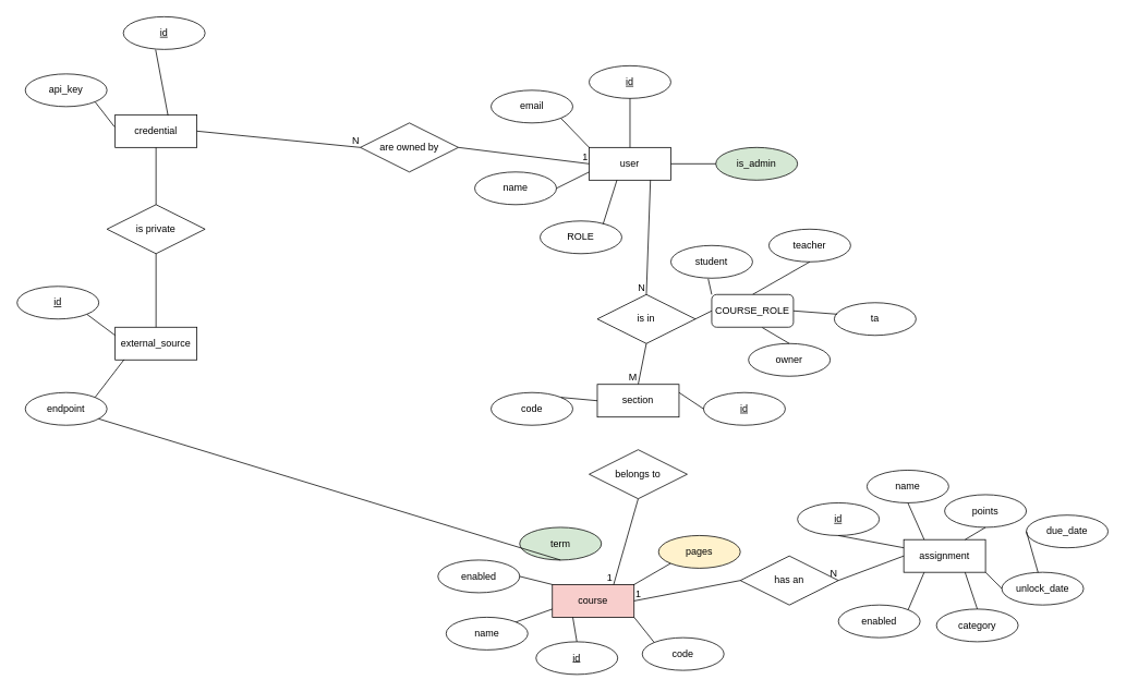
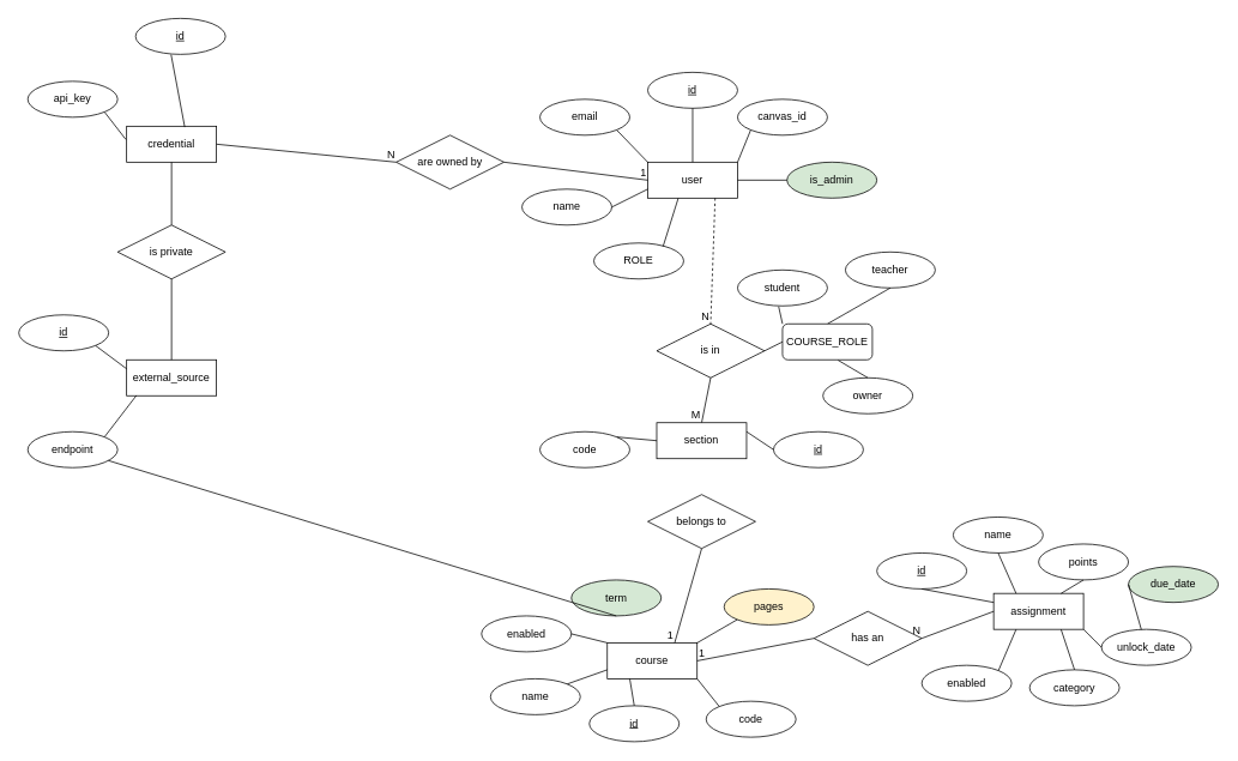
  <mxCell id="0" />
  <mxCell id="1" parent="0" />
  <mxCell id="2" value="user" style="whiteSpace=wrap;html=1;align=center;" parent="1" vertex="1"><mxGeometry x="720" y="180" width="100" height="40" as="geometry" /></mxCell>
  <mxCell id="3" value="email" style="ellipse;whiteSpace=wrap;html=1;align=center;" parent="1" vertex="1"><mxGeometry x="600" y="110" width="100" height="40" as="geometry" /></mxCell>
  <mxCell id="4" value="name" style="ellipse;whiteSpace=wrap;html=1;align=center;" parent="1" vertex="1"><mxGeometry x="580" y="210" width="100" height="40" as="geometry" /></mxCell>
  <mxCell id="5" value="ROLE" style="ellipse;whiteSpace=wrap;html=1;align=center;" parent="1" vertex="1"><mxGeometry x="660" y="270" width="100" height="40" as="geometry" /></mxCell>
+ <mxCell id="6" value="canvas_id" style="ellipse;whiteSpace=wrap;html=1;align=center;" parent="1" vertex="1"><mxGeometry x="820" y="110" width="100" height="40" as="geometry" /></mxCell>
  <mxCell id="7" value="id" style="ellipse;whiteSpace=wrap;html=1;align=center;fontStyle=4;" parent="1" vertex="1"><mxGeometry x="720" y="80" width="100" height="40" as="geometry" /></mxCell>
  <mxCell id="8" value="" style="endArrow=none;html=1;rounded=0;exitX=0.5;exitY=0;exitDx=0;exitDy=0;entryX=0.5;entryY=1;entryDx=0;entryDy=0;" parent="1" source="2" target="7" edge="1"><mxGeometry relative="1" as="geometry"><mxPoint x="830" y="250" as="sourcePoint" /><mxPoint x="990" y="250" as="targetPoint" /></mxGeometry></mxCell>
  <mxCell id="9" value="" style="endArrow=none;html=1;rounded=0;exitX=1;exitY=1;exitDx=0;exitDy=0;entryX=0;entryY=0;entryDx=0;entryDy=0;" parent="1" source="3" target="2" edge="1"><mxGeometry relative="1" as="geometry"><mxPoint x="830" y="250" as="sourcePoint" /><mxPoint x="990" y="250" as="targetPoint" /></mxGeometry></mxCell>
  <mxCell id="10" value="" style="endArrow=none;html=1;rounded=0;exitX=1;exitY=0.5;exitDx=0;exitDy=0;entryX=0;entryY=0.75;entryDx=0;entryDy=0;" parent="1" source="4" target="2" edge="1"><mxGeometry relative="1" as="geometry"><mxPoint x="830" y="250" as="sourcePoint" /><mxPoint x="990" y="250" as="targetPoint" /></mxGeometry></mxCell>
  <mxCell id="11" value="" style="endArrow=none;html=1;rounded=0;exitX=0.77;exitY=0.1;exitDx=0;exitDy=0;exitPerimeter=0;entryX=0.34;entryY=1;entryDx=0;entryDy=0;entryPerimeter=0;" parent="1" source="5" target="2" edge="1"><mxGeometry relative="1" as="geometry"><mxPoint x="830" y="250" as="sourcePoint" /><mxPoint x="990" y="250" as="targetPoint" /></mxGeometry></mxCell>
+ <mxCell id="12" value="" style="endArrow=none;html=1;rounded=0;exitX=1;exitY=0;exitDx=0;exitDy=0;entryX=0;entryY=1;entryDx=0;entryDy=0;" parent="1" source="2" target="6" edge="1"><mxGeometry relative="1" as="geometry"><mxPoint x="830" y="250" as="sourcePoint" /><mxPoint x="990" y="250" as="targetPoint" /></mxGeometry></mxCell>
  <mxCell id="13" value="credential" style="whiteSpace=wrap;html=1;align=center;" parent="1" vertex="1"><mxGeometry x="140" y="140" width="100" height="40" as="geometry" /></mxCell>
  <mxCell id="14" value="external_source" style="whiteSpace=wrap;html=1;align=center;" parent="1" vertex="1"><mxGeometry x="140" y="400" width="100" height="40" as="geometry" /></mxCell>
  <mxCell id="15" value="are owned by" style="shape=rhombus;perimeter=rhombusPerimeter;whiteSpace=wrap;html=1;align=center;" parent="1" vertex="1"><mxGeometry x="440" y="150" width="120" height="60" as="geometry" /></mxCell>
  <mxCell id="16" value="" style="endArrow=none;html=1;rounded=0;exitX=1;exitY=0.5;exitDx=0;exitDy=0;entryX=0;entryY=0.5;entryDx=0;entryDy=0;" parent="1" source="13" target="15" edge="1"><mxGeometry relative="1" as="geometry"><mxPoint x="300" y="90" as="sourcePoint" /><mxPoint x="460" y="90" as="targetPoint" /></mxGeometry></mxCell>
  <mxCell id="17" value="N" style="resizable=0;html=1;whiteSpace=wrap;align=right;verticalAlign=bottom;" parent="16" connectable="0" vertex="1"><mxGeometry x="1" relative="1" as="geometry" /></mxCell>
  <mxCell id="18" value="id" style="ellipse;whiteSpace=wrap;html=1;align=center;fontStyle=4;" parent="1" vertex="1"><mxGeometry x="150" y="20" width="100" height="40" as="geometry" /></mxCell>
  <mxCell id="19" value="is private" style="shape=rhombus;perimeter=rhombusPerimeter;whiteSpace=wrap;html=1;align=center;" parent="1" vertex="1"><mxGeometry x="130" y="250" width="120" height="60" as="geometry" /></mxCell>
  <mxCell id="20" value="" style="endArrow=none;html=1;rounded=0;exitX=0.5;exitY=1;exitDx=0;exitDy=0;entryX=0.5;entryY=0;entryDx=0;entryDy=0;" parent="1" source="13" target="19" edge="1"><mxGeometry relative="1" as="geometry"><mxPoint x="270" y="100" as="sourcePoint" /><mxPoint x="430" y="100" as="targetPoint" /></mxGeometry></mxCell>
  <mxCell id="21" value="" style="endArrow=none;html=1;rounded=0;exitX=0.5;exitY=1;exitDx=0;exitDy=0;entryX=0.5;entryY=0;entryDx=0;entryDy=0;" parent="1" source="19" target="14" edge="1"><mxGeometry relative="1" as="geometry"><mxPoint x="280" y="220" as="sourcePoint" /><mxPoint x="440" y="220" as="targetPoint" /></mxGeometry></mxCell>
  <mxCell id="22" value="api_key" style="ellipse;whiteSpace=wrap;html=1;align=center;" parent="1" vertex="1"><mxGeometry x="30" y="90" width="100" height="40" as="geometry" /></mxCell>
  <mxCell id="23" value="" style="endArrow=none;html=1;rounded=0;exitX=1;exitY=1;exitDx=0;exitDy=0;entryX=-0.008;entryY=0.37;entryDx=0;entryDy=0;entryPerimeter=0;" parent="1" source="22" target="13" edge="1"><mxGeometry relative="1" as="geometry"><mxPoint x="230" y="229.66" as="sourcePoint" /><mxPoint x="390" y="229.66" as="targetPoint" /></mxGeometry></mxCell>
  <mxCell id="24" value="" style="endArrow=none;html=1;rounded=0;exitX=0.395;exitY=1.008;exitDx=0;exitDy=0;exitPerimeter=0;entryX=0.647;entryY=0.025;entryDx=0;entryDy=0;entryPerimeter=0;" parent="1" source="18" target="13" edge="1"><mxGeometry relative="1" as="geometry"><mxPoint x="250" y="229.66" as="sourcePoint" /><mxPoint x="410" y="229.66" as="targetPoint" /></mxGeometry></mxCell>
  <mxCell id="25" value="endpoint" style="ellipse;whiteSpace=wrap;html=1;align=center;" parent="1" vertex="1"><mxGeometry x="30" y="480" width="100" height="40" as="geometry" /></mxCell>
  <mxCell id="26" value="id" style="ellipse;whiteSpace=wrap;html=1;align=center;fontStyle=4;" parent="1" vertex="1"><mxGeometry x="20" y="350" width="100" height="40" as="geometry" /></mxCell>
  <mxCell id="27" value="" style="endArrow=none;html=1;rounded=0;exitX=1;exitY=1;exitDx=0;exitDy=0;entryX=0;entryY=0.25;entryDx=0;entryDy=0;" parent="1" source="26" target="14" edge="1"><mxGeometry relative="1" as="geometry"><mxPoint x="220" y="480" as="sourcePoint" /><mxPoint x="380" y="480" as="targetPoint" /></mxGeometry></mxCell>
  <mxCell id="28" value="" style="endArrow=none;html=1;rounded=0;exitX=1;exitY=0;exitDx=0;exitDy=0;entryX=0.109;entryY=0.991;entryDx=0;entryDy=0;entryPerimeter=0;" parent="1" source="25" target="14" edge="1"><mxGeometry relative="1" as="geometry"><mxPoint x="220" y="469" as="sourcePoint" /><mxPoint x="380" y="469" as="targetPoint" /></mxGeometry></mxCell>
  <mxCell id="29" value="" style="endArrow=none;html=1;rounded=0;exitX=1;exitY=0.5;exitDx=0;exitDy=0;entryX=0;entryY=0.5;entryDx=0;entryDy=0;" parent="1" source="15" target="2" edge="1"><mxGeometry relative="1" as="geometry"><mxPoint x="550" y="230" as="sourcePoint" /><mxPoint x="710" y="230" as="targetPoint" /></mxGeometry></mxCell>
  <mxCell id="30" value="1" style="resizable=0;html=1;whiteSpace=wrap;align=right;verticalAlign=bottom;" parent="29" connectable="0" vertex="1"><mxGeometry x="1" relative="1" as="geometry" /></mxCell>
- <mxCell id="31" value="course" style="whiteSpace=wrap;html=1;align=center;fillColor=#f8cecc;" parent="1" vertex="1"><mxGeometry x="675" y="715" width="100" height="40" as="geometry" /></mxCell>
+ <mxCell id="31" value="course" style="whiteSpace=wrap;html=1;align=center;" parent="1" vertex="1"><mxGeometry x="675" y="715" width="100" height="40" as="geometry" /></mxCell>
  <mxCell id="32" value="assignment" style="whiteSpace=wrap;html=1;align=center;" parent="1" vertex="1"><mxGeometry x="1105" y="660" width="100" height="40" as="geometry" /></mxCell>
  <mxCell id="33" value="student" style="ellipse;whiteSpace=wrap;html=1;align=center;" parent="1" vertex="1"><mxGeometry x="820" y="300" width="100" height="40" as="geometry" /></mxCell>
  <mxCell id="34" value="teacher" style="ellipse;whiteSpace=wrap;html=1;align=center;" parent="1" vertex="1"><mxGeometry x="940" y="280" width="100" height="40" as="geometry" /></mxCell>
- <mxCell id="35" value="ta" style="ellipse;whiteSpace=wrap;html=1;align=center;" parent="1" vertex="1"><mxGeometry x="1020" y="370" width="100" height="40" as="geometry" /></mxCell>
  <mxCell id="36" value="owner" style="ellipse;whiteSpace=wrap;html=1;align=center;" parent="1" vertex="1"><mxGeometry x="915" y="420" width="100" height="40" as="geometry" /></mxCell>
  <mxCell id="37" value="" style="endArrow=none;html=1;rounded=0;exitX=0.5;exitY=1;exitDx=0;exitDy=0;entryX=0.5;entryY=0;entryDx=0;entryDy=0;" parent="1" source="34" target="76" edge="1"><mxGeometry relative="1" as="geometry"><mxPoint x="1155" y="320" as="sourcePoint" /><mxPoint x="1315" y="320" as="targetPoint" /></mxGeometry></mxCell>
  <mxCell id="38" value="" style="endArrow=none;html=1;rounded=0;exitX=0.457;exitY=1.019;exitDx=0;exitDy=0;entryX=0;entryY=0;entryDx=0;entryDy=0;exitPerimeter=0;" parent="1" source="33" target="76" edge="1"><mxGeometry relative="1" as="geometry"><mxPoint x="1155" y="320" as="sourcePoint" /><mxPoint x="1315" y="320" as="targetPoint" /></mxGeometry></mxCell>
- <mxCell id="39" value="" style="endArrow=none;html=1;rounded=0;exitX=0.035;exitY=0.352;exitDx=0;exitDy=0;entryX=1;entryY=0.5;entryDx=0;entryDy=0;exitPerimeter=0;" parent="1" source="35" target="76" edge="1"><mxGeometry relative="1" as="geometry"><mxPoint x="1155" y="320" as="sourcePoint" /><mxPoint x="1315" y="320" as="targetPoint" /></mxGeometry></mxCell>
  <mxCell id="40" value="" style="endArrow=none;html=1;rounded=0;exitX=0.617;exitY=1.009;exitDx=0;exitDy=0;entryX=0.5;entryY=0;entryDx=0;entryDy=0;exitPerimeter=0;" parent="1" source="76" target="36" edge="1"><mxGeometry relative="1" as="geometry"><mxPoint x="1260" y="380" as="sourcePoint" /><mxPoint x="1420" y="380" as="targetPoint" /></mxGeometry></mxCell>
  <mxCell id="41" value="enabled" style="ellipse;whiteSpace=wrap;html=1;align=center;" parent="1" vertex="1"><mxGeometry x="535" y="685" width="100" height="40" as="geometry" /></mxCell>
  <mxCell id="42" value="term" style="ellipse;whiteSpace=wrap;html=1;align=center;fillColor=#d5e8d4;" parent="1" vertex="1"><mxGeometry x="635" y="645" width="100" height="40" as="geometry" /></mxCell>
  <mxCell id="43" value="code" style="ellipse;whiteSpace=wrap;html=1;align=center;" parent="1" vertex="1"><mxGeometry x="785" y="780" width="100" height="40" as="geometry" /></mxCell>
  <mxCell id="44" value="&lt;u&gt;id&lt;/u&gt;" style="ellipse;whiteSpace=wrap;html=1;align=center;" parent="1" vertex="1"><mxGeometry x="655" y="785" width="100" height="40" as="geometry" /></mxCell>
  <mxCell id="45" value="name" style="ellipse;whiteSpace=wrap;html=1;align=center;" parent="1" vertex="1"><mxGeometry x="545" y="755" width="100" height="40" as="geometry" /></mxCell>
  <mxCell id="46" value="" style="endArrow=none;html=1;rounded=0;exitX=0;exitY=0.75;exitDx=0;exitDy=0;entryX=1;entryY=0;entryDx=0;entryDy=0;" parent="1" source="31" target="45" edge="1"><mxGeometry relative="1" as="geometry"><mxPoint x="360" y="715" as="sourcePoint" /><mxPoint x="375" y="755" as="targetPoint" /></mxGeometry></mxCell>
  <mxCell id="47" value="" style="endArrow=none;html=1;rounded=0;exitX=1;exitY=0.5;exitDx=0;exitDy=0;entryX=0;entryY=0;entryDx=0;entryDy=0;" parent="1" source="41" target="31" edge="1"><mxGeometry relative="1" as="geometry"><mxPoint x="715" y="745" as="sourcePoint" /><mxPoint x="635" y="775" as="targetPoint" /></mxGeometry></mxCell>
  <mxCell id="48" value="" style="endArrow=none;html=1;rounded=0;exitX=0.5;exitY=1;exitDx=0;exitDy=0;" parent="1" source="42" target="25" edge="1"><mxGeometry relative="1" as="geometry"><mxPoint x="725" y="755" as="sourcePoint" /><mxPoint x="645" y="785" as="targetPoint" /></mxGeometry></mxCell>
  <mxCell id="49" value="" style="endArrow=none;html=1;rounded=0;exitX=0;exitY=0;exitDx=0;exitDy=0;entryX=1;entryY=1;entryDx=0;entryDy=0;" parent="1" source="43" target="31" edge="1"><mxGeometry relative="1" as="geometry"><mxPoint x="805" y="785" as="sourcePoint" /><mxPoint x="655" y="795" as="targetPoint" /></mxGeometry></mxCell>
  <mxCell id="50" value="" style="endArrow=none;html=1;rounded=0;exitX=0.25;exitY=1;exitDx=0;exitDy=0;entryX=0.5;entryY=0;entryDx=0;entryDy=0;" parent="1" source="31" target="44" edge="1"><mxGeometry relative="1" as="geometry"><mxPoint x="745" y="775" as="sourcePoint" /><mxPoint x="665" y="805" as="targetPoint" /></mxGeometry></mxCell>
  <mxCell id="51" value="&lt;u&gt;id&lt;/u&gt;" style="ellipse;whiteSpace=wrap;html=1;align=center;" parent="1" vertex="1"><mxGeometry x="975" y="615" width="100" height="40" as="geometry" /></mxCell>
- <mxCell id="52" value="due_date" style="ellipse;whiteSpace=wrap;html=1;align=center;" parent="1" vertex="1"><mxGeometry x="1255" y="630" width="100" height="40" as="geometry" /></mxCell>
+ <mxCell id="52" value="due_date" style="ellipse;whiteSpace=wrap;html=1;align=center;fillColor=#d5e8d4;" parent="1" vertex="1"><mxGeometry x="1255" y="630" width="100" height="40" as="geometry" /></mxCell>
  <mxCell id="53" value="category" style="ellipse;whiteSpace=wrap;html=1;align=center;" parent="1" vertex="1"><mxGeometry x="1145" y="745" width="100" height="40" as="geometry" /></mxCell>
  <mxCell id="54" value="unlock_date" style="ellipse;whiteSpace=wrap;html=1;align=center;" parent="1" vertex="1"><mxGeometry x="1225" y="700" width="100" height="40" as="geometry" /></mxCell>
  <mxCell id="55" value="points" style="ellipse;whiteSpace=wrap;html=1;align=center;" parent="1" vertex="1"><mxGeometry x="1155" y="605" width="100" height="40" as="geometry" /></mxCell>
  <mxCell id="56" value="" style="endArrow=none;html=1;rounded=0;exitX=0.75;exitY=1;exitDx=0;exitDy=0;entryX=0.5;entryY=0;entryDx=0;entryDy=0;" parent="1" source="32" target="53" edge="1"><mxGeometry relative="1" as="geometry"><mxPoint x="935" y="870" as="sourcePoint" /><mxPoint x="905" y="870" as="targetPoint" /></mxGeometry></mxCell>
  <mxCell id="57" value="" style="endArrow=none;html=1;rounded=0;exitX=0;exitY=0.25;exitDx=0;exitDy=0;entryX=0.5;entryY=1;entryDx=0;entryDy=0;" parent="1" source="32" target="51" edge="1"><mxGeometry relative="1" as="geometry"><mxPoint x="825" y="840" as="sourcePoint" /><mxPoint x="795" y="840" as="targetPoint" /></mxGeometry></mxCell>
  <mxCell id="58" value="" style="endArrow=none;html=1;rounded=0;exitX=0.75;exitY=0;exitDx=0;exitDy=0;entryX=0.5;entryY=1;entryDx=0;entryDy=0;" parent="1" source="32" target="55" edge="1"><mxGeometry relative="1" as="geometry"><mxPoint x="955" y="890" as="sourcePoint" /><mxPoint x="925" y="890" as="targetPoint" /></mxGeometry></mxCell>
  <mxCell id="59" value="" style="endArrow=none;html=1;rounded=0;exitX=0;exitY=0.5;exitDx=0;exitDy=0;" parent="1" source="52" target="54" edge="1"><mxGeometry relative="1" as="geometry"><mxPoint x="965" y="900" as="sourcePoint" /><mxPoint x="1215" y="830" as="targetPoint" /></mxGeometry></mxCell>
  <mxCell id="60" value="" style="endArrow=none;html=1;rounded=0;exitX=0;exitY=0.5;exitDx=0;exitDy=0;entryX=1;entryY=1;entryDx=0;entryDy=0;" parent="1" source="54" target="32" edge="1"><mxGeometry relative="1" as="geometry"><mxPoint x="975" y="910" as="sourcePoint" /><mxPoint x="945" y="910" as="targetPoint" /></mxGeometry></mxCell>
  <mxCell id="61" value="pages" style="ellipse;whiteSpace=wrap;html=1;align=center;fillColor=#fff2cc;" parent="1" vertex="1"><mxGeometry x="805" y="655" width="100" height="40" as="geometry" /></mxCell>
  <mxCell id="62" value="" style="endArrow=none;html=1;rounded=0;exitX=0;exitY=1;exitDx=0;exitDy=0;entryX=1;entryY=0;entryDx=0;entryDy=0;" parent="1" source="61" target="31" edge="1"><mxGeometry relative="1" as="geometry"><mxPoint x="815" y="725" as="sourcePoint" /><mxPoint x="765" y="720" as="targetPoint" /></mxGeometry></mxCell>
  <mxCell id="63" value="has an" style="shape=rhombus;perimeter=rhombusPerimeter;whiteSpace=wrap;html=1;align=center;" parent="1" vertex="1"><mxGeometry x="905" y="680" width="120" height="60" as="geometry" /></mxCell>
  <mxCell id="64" value="" style="endArrow=none;html=1;rounded=0;entryX=1;entryY=0.5;entryDx=0;entryDy=0;exitX=0;exitY=0.5;exitDx=0;exitDy=0;" parent="1" source="63" target="31" edge="1"><mxGeometry relative="1" as="geometry"><mxPoint x="685" y="550" as="sourcePoint" /><mxPoint x="765" y="660" as="targetPoint" /></mxGeometry></mxCell>
  <mxCell id="65" value="1" style="resizable=0;html=1;whiteSpace=wrap;align=right;verticalAlign=bottom;" parent="64" connectable="0" vertex="1"><mxGeometry x="1" relative="1" as="geometry"><mxPoint x="10" as="offset" /></mxGeometry></mxCell>
  <mxCell id="66" value="" style="endArrow=none;html=1;rounded=0;entryX=1;entryY=0.5;entryDx=0;entryDy=0;exitX=0;exitY=0.5;exitDx=0;exitDy=0;" parent="1" source="32" target="63" edge="1"><mxGeometry relative="1" as="geometry"><mxPoint x="1075" y="710" as="sourcePoint" /><mxPoint x="885" y="630" as="targetPoint" /></mxGeometry></mxCell>
  <mxCell id="67" value="N" style="resizable=0;html=1;whiteSpace=wrap;align=right;verticalAlign=bottom;" parent="66" connectable="0" vertex="1"><mxGeometry x="1" relative="1" as="geometry" /></mxCell>
  <mxCell id="68" value="enabled" style="ellipse;whiteSpace=wrap;html=1;align=center;" parent="1" vertex="1"><mxGeometry x="1025" y="740" width="100" height="40" as="geometry" /></mxCell>
  <mxCell id="69" value="" style="endArrow=none;html=1;rounded=0;entryX=1;entryY=0;entryDx=0;entryDy=0;exitX=0.25;exitY=1;exitDx=0;exitDy=0;" parent="1" source="32" target="68" edge="1"><mxGeometry relative="1" as="geometry"><mxPoint x="995" y="830" as="sourcePoint" /><mxPoint x="1155" y="830" as="targetPoint" /></mxGeometry></mxCell>
  <mxCell id="70" value="is in" style="shape=rhombus;perimeter=rhombusPerimeter;whiteSpace=wrap;html=1;align=center;" parent="1" vertex="1"><mxGeometry x="730" y="360" width="120" height="60" as="geometry" /></mxCell>
- <mxCell id="71" value="" style="endArrow=none;html=1;rounded=0;exitX=0.75;exitY=1;exitDx=0;exitDy=0;entryX=0.5;entryY=0;entryDx=0;entryDy=0;" parent="1" source="2" target="70" edge="1"><mxGeometry relative="1" as="geometry"><mxPoint x="760" y="290" as="sourcePoint" /><mxPoint x="960" y="310" as="targetPoint" /></mxGeometry></mxCell>
+ <mxCell id="71" value="" style="endArrow=none;html=1;rounded=0;exitX=0.75;exitY=1;exitDx=0;exitDy=0;entryX=0.5;entryY=0;entryDx=0;entryDy=0;dashed=1;" parent="1" source="2" target="70" edge="1"><mxGeometry relative="1" as="geometry"><mxPoint x="760" y="290" as="sourcePoint" /><mxPoint x="960" y="310" as="targetPoint" /></mxGeometry></mxCell>
  <mxCell id="72" value="N" style="resizable=0;html=1;whiteSpace=wrap;align=right;verticalAlign=bottom;" parent="71" connectable="0" vertex="1"><mxGeometry x="1" relative="1" as="geometry" /></mxCell>
  <mxCell id="73" value="" style="endArrow=none;html=1;rounded=0;entryX=0.5;entryY=0;entryDx=0;entryDy=0;exitX=0.5;exitY=1;exitDx=0;exitDy=0;" parent="1" source="70" target="75" edge="1"><mxGeometry relative="1" as="geometry"><mxPoint x="610" y="450" as="sourcePoint" /><mxPoint x="770" y="450" as="targetPoint" /></mxGeometry></mxCell>
  <mxCell id="74" value="M" style="resizable=0;html=1;whiteSpace=wrap;align=right;verticalAlign=bottom;" parent="73" connectable="0" vertex="1"><mxGeometry x="1" relative="1" as="geometry" /></mxCell>
  <mxCell id="75" value="section" style="whiteSpace=wrap;html=1;align=center;" parent="1" vertex="1"><mxGeometry x="730" y="470" width="100" height="40" as="geometry" /></mxCell>
  <mxCell id="76" value="COURSE_ROLE" style="whiteSpace=wrap;html=1;align=center;rounded=1;" parent="1" vertex="1"><mxGeometry x="870" y="360" width="100" height="40" as="geometry" /></mxCell>
  <mxCell id="77" value="" style="endArrow=none;html=1;rounded=0;entryX=0;entryY=0.5;entryDx=0;entryDy=0;exitX=1;exitY=0.5;exitDx=0;exitDy=0;" parent="1" source="70" target="76" edge="1"><mxGeometry relative="1" as="geometry"><mxPoint x="850" y="430" as="sourcePoint" /><mxPoint x="1010" y="430" as="targetPoint" /></mxGeometry></mxCell>
  <mxCell id="78" value="belongs to" style="shape=rhombus;perimeter=rhombusPerimeter;whiteSpace=wrap;html=1;align=center;" parent="1" vertex="1"><mxGeometry x="720" y="550" width="120" height="60" as="geometry" /></mxCell>
  <mxCell id="79" value="" style="endArrow=none;html=1;rounded=0;entryX=0.75;entryY=0;entryDx=0;entryDy=0;exitX=0.5;exitY=1;exitDx=0;exitDy=0;" parent="1" source="78" target="31" edge="1"><mxGeometry relative="1" as="geometry"><mxPoint x="770" y="520" as="sourcePoint" /><mxPoint x="930" y="520" as="targetPoint" /></mxGeometry></mxCell>
  <mxCell id="80" value="1" style="resizable=0;html=1;whiteSpace=wrap;align=right;verticalAlign=bottom;" parent="79" connectable="0" vertex="1"><mxGeometry x="1" relative="1" as="geometry" /></mxCell>
  <mxCell id="81" value="&lt;u&gt;id&lt;/u&gt;" style="ellipse;whiteSpace=wrap;html=1;align=center;" parent="1" vertex="1"><mxGeometry x="860" y="480" width="100" height="40" as="geometry" /></mxCell>
  <mxCell id="82" value="" style="endArrow=none;html=1;rounded=0;entryX=0;entryY=0.5;entryDx=0;entryDy=0;exitX=1;exitY=0.25;exitDx=0;exitDy=0;" parent="1" source="75" target="81" edge="1"><mxGeometry relative="1" as="geometry"><mxPoint x="860" y="400" as="sourcePoint" /><mxPoint x="880" y="390" as="targetPoint" /></mxGeometry></mxCell>
  <mxCell id="83" value="code" style="ellipse;whiteSpace=wrap;html=1;align=center;" parent="1" vertex="1"><mxGeometry x="600" y="480" width="100" height="40" as="geometry" /></mxCell>
  <mxCell id="84" value="" style="endArrow=none;html=1;rounded=0;exitX=1;exitY=0;exitDx=0;exitDy=0;entryX=0;entryY=0.5;entryDx=0;entryDy=0;" parent="1" source="83" target="75" edge="1"><mxGeometry relative="1" as="geometry"><mxPoint x="770" y="520" as="sourcePoint" /><mxPoint x="710" y="450" as="targetPoint" /></mxGeometry></mxCell>
  <mxCell id="85" value="is_admin" style="ellipse;whiteSpace=wrap;html=1;align=center;fillColor=#d5e8d4;" parent="1" vertex="1"><mxGeometry x="875" y="180" width="100" height="40" as="geometry" /></mxCell>
  <mxCell id="86" value="" style="endArrow=none;html=1;rounded=0;exitX=1;exitY=0.5;exitDx=0;exitDy=0;entryX=0;entryY=0.5;entryDx=0;entryDy=0;" parent="1" source="2" target="85" edge="1"><mxGeometry relative="1" as="geometry"><mxPoint x="820" y="150" as="sourcePoint" /><mxPoint x="980" y="150" as="targetPoint" /></mxGeometry></mxCell>
  <mxCell id="87" value="name" style="ellipse;whiteSpace=wrap;html=1;align=center;" vertex="1" parent="1"><mxGeometry x="1060" y="575" width="100" height="40" as="geometry" /></mxCell>
  <mxCell id="88" value="" style="endArrow=none;html=1;rounded=0;exitX=0.25;exitY=0;exitDx=0;exitDy=0;entryX=0.5;entryY=1;entryDx=0;entryDy=0;" edge="1" parent="1" target="87" source="32"><mxGeometry relative="1" as="geometry"><mxPoint x="1089" y="640" as="sourcePoint" /><mxPoint x="840" y="870" as="targetPoint" /></mxGeometry></mxCell>
